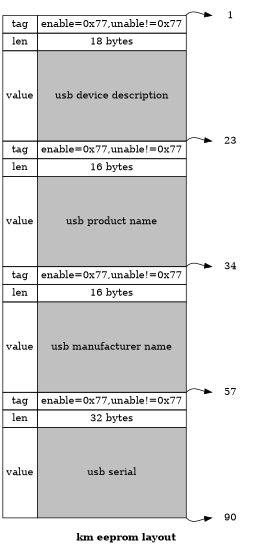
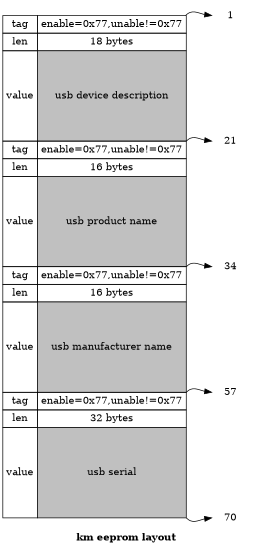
  digraph {
    label=<<B>km eeprom layout</B>>
    rankdir=LR
    node [shape=plaintext]
    edge [headport=w]
    n1 [height=0 label=< 		<table title="eeprom" border="0" cellborder="1" cellspacing="0" cellpadding="4"> 			<tr><td colspan="1">tag</td> 				<td colspan="4" width="128" port="eeprom_1">enable=0x77,unable!=0x77</td></tr> 			<tr><td colspan="1">len</td> 				<td colspan="4" width="128">18 bytes</td></tr> 			<tr><td colspan="1" rowspan="1">value</td> 				<td colspan="4" width="128" rowspan="1" height="128" bgcolor="grey">usb device description</td></tr> 			<tr><td colspan="1">tag</td> 				<td colspan="4" width="128" port="eeprom_2">enable=0x77,unable!=0x77</td></tr> 			<tr><td colspan="1">len</td> 				<td colspan="4">16 bytes</td></tr> 			<tr><td colspan="1" rowspan="1">value</td> 				<td colspan="4" width="128" rowspan="1" height="128" bgcolor="grey">usb product name</td></tr> 			<tr><td colspan="1">tag</td> 				<td colspan="4" width="128" port="eeprom_3">enable=0x77,unable!=0x77</td></tr> 			<tr><td colspan="1">len</td> 				<td colspan="4" width="128">16 bytes</td></tr> 			<tr><td colspan="1" rowspan="1">value</td> 				<td colspan="4" width="128" rowspan="1" height="128" bgcolor="grey">usb manufacturer name</td></tr> 			<tr><td colspan="1">tag</td> 				<td colspan="4" width="128" port="eeprom_4">enable=0x77,unable!=0x77</td></tr> 			<tr><td colspan="1">len</td> 				<td colspan="4" width="128">32 bytes</td></tr> 			<tr><td colspan="1" rowspan="1">value</td> 				<td colspan="4" width="128" rowspan="1" height="128" bgcolor="grey" port="eeprom_5">usb serial</td></tr>					 		</table>> margin=0 shape=none width=0]
    n2 [label=1]
-   n3 [label=23]
+   n3 [label=21]
    n4 [label=34]
    n5 [label=57]
-   n6 [label=90]
+   n6 [label=70]
    n1 -> n2 [tailport="eeprom_1:ne"]
    n1 -> n3 [tailport="eeprom_2:ne"]
    n1 -> n4 [tailport="eeprom_3:ne"]
    n1 -> n5 [tailport="eeprom_4:ne"]
    n1 -> n6 [tailport="eeprom_5:se"]
  }
